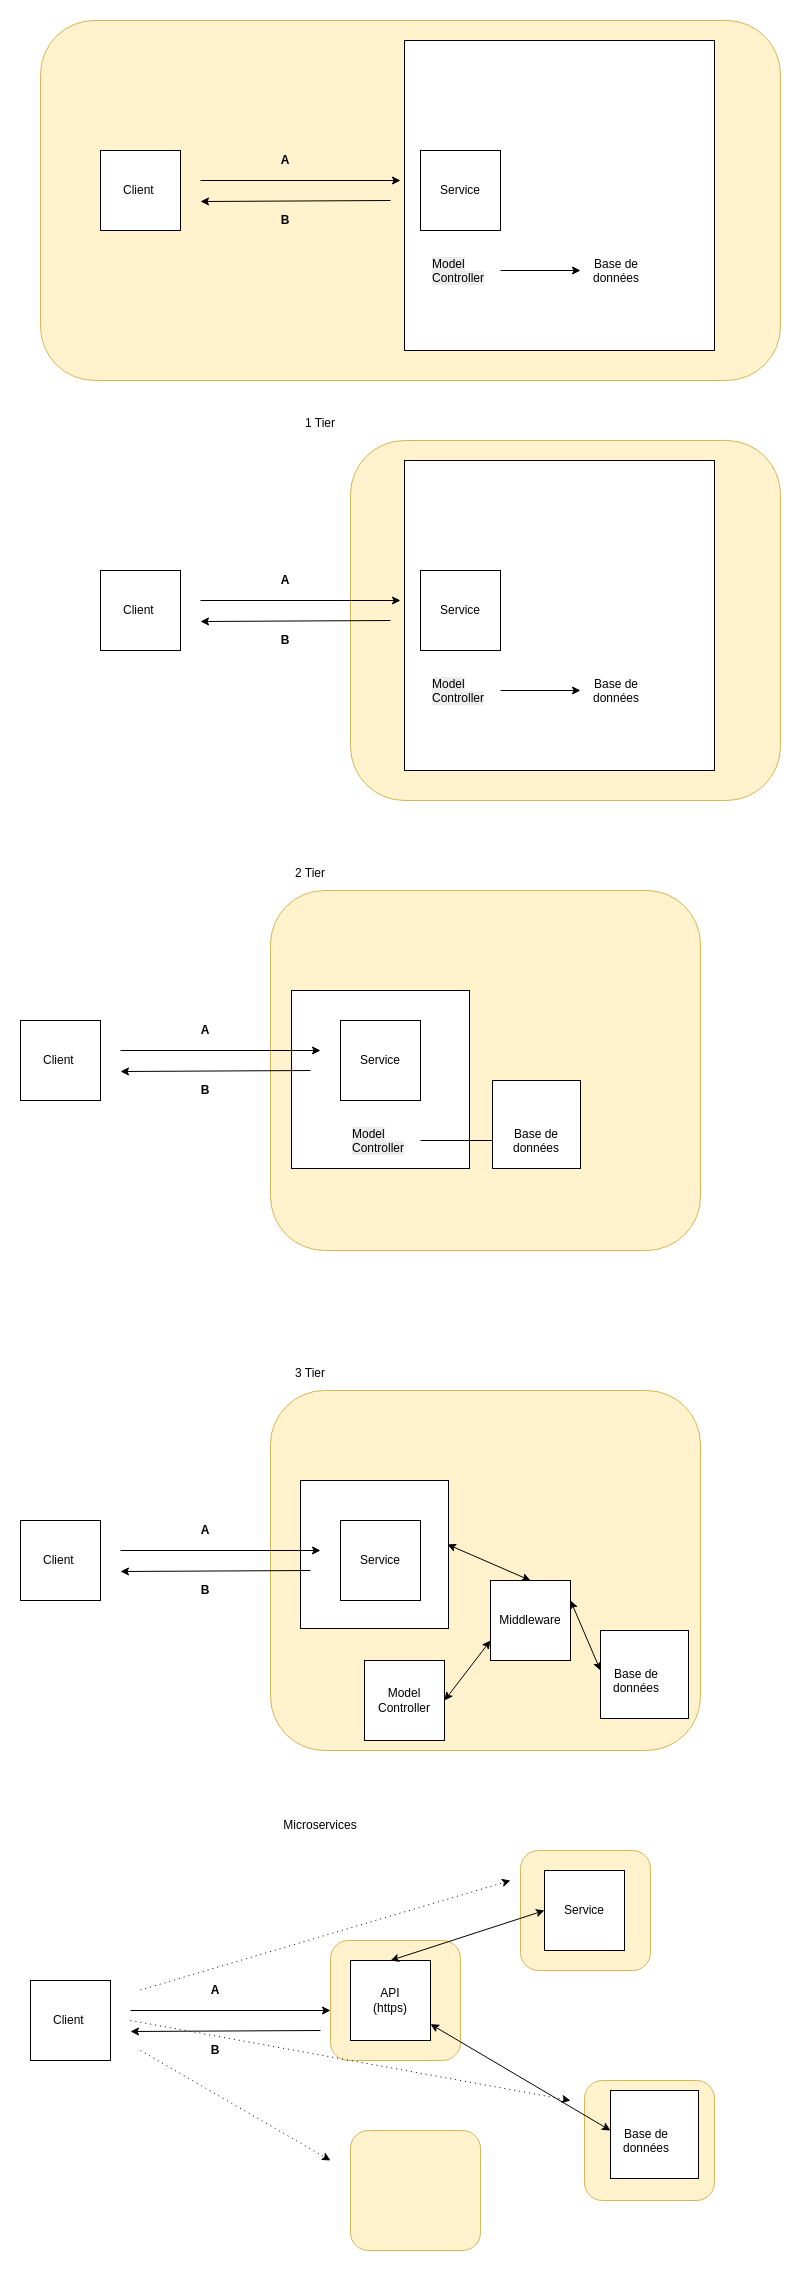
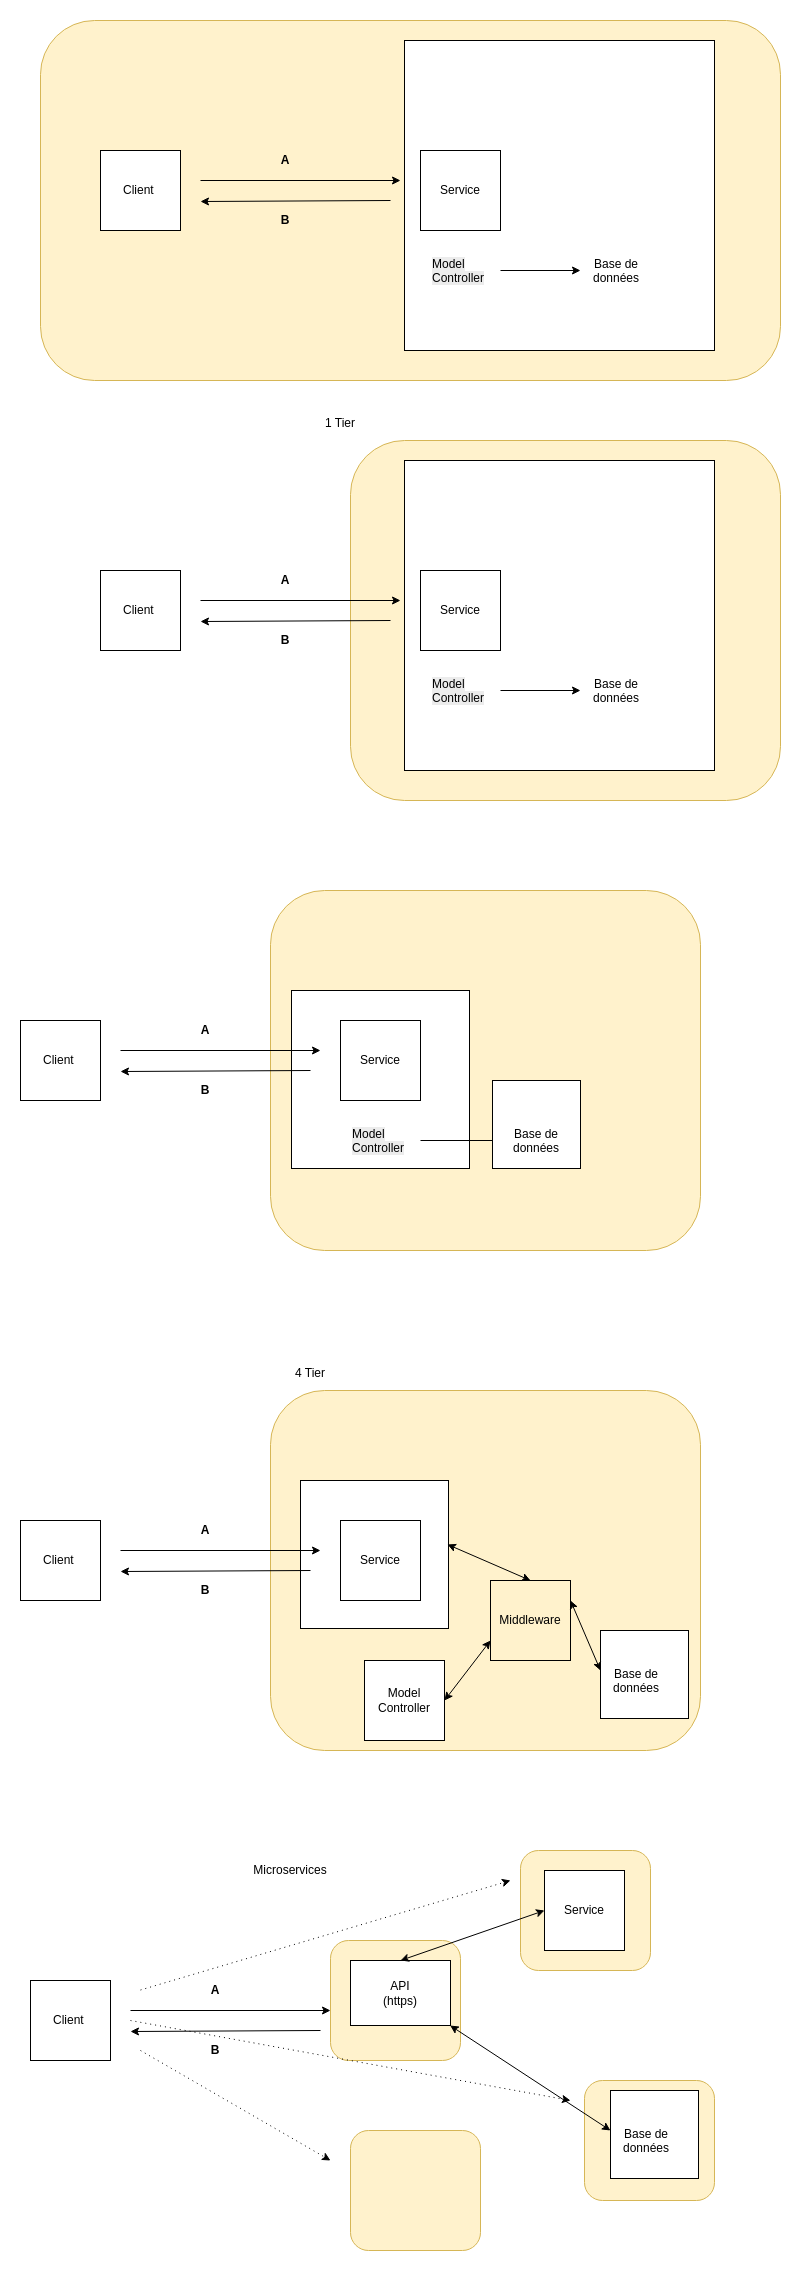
  <mxCell id="0" />
  <mxCell id="1" parent="0" />
  <mxCell id="2" value="" style="rounded=1;whiteSpace=wrap;html=1;fillColor=#fff2cc;strokeColor=#d6b656;" vertex="1" parent="1"><mxGeometry x="330" y="1940" width="130" height="120" as="geometry" /></mxCell>
  <mxCell id="3" value="" style="rounded=1;whiteSpace=wrap;html=1;fillColor=#fff2cc;strokeColor=#d6b656;" vertex="1" parent="1"><mxGeometry x="584" y="2080" width="130" height="120" as="geometry" /></mxCell>
  <mxCell id="4" value="" style="rounded=1;whiteSpace=wrap;html=1;fillColor=#fff2cc;strokeColor=#d6b656;" vertex="1" parent="1"><mxGeometry x="350" y="2130" width="130" height="120" as="geometry" /></mxCell>
  <mxCell id="5" value="" style="rounded=1;whiteSpace=wrap;html=1;fillColor=#fff2cc;strokeColor=#d6b656;" vertex="1" parent="1"><mxGeometry x="40" y="20" width="740" height="360" as="geometry" /></mxCell>
  <mxCell id="6" value="" style="whiteSpace=wrap;html=1;aspect=fixed;" vertex="1" parent="1"><mxGeometry x="404" y="40" width="310" height="310" as="geometry" /></mxCell>
  <mxCell id="7" value="Client&amp;nbsp;" style="whiteSpace=wrap;html=1;aspect=fixed;" vertex="1" parent="1"><mxGeometry x="100" y="150" width="80" height="80" as="geometry" /></mxCell>
  <mxCell id="8" value="Service" style="whiteSpace=wrap;html=1;aspect=fixed;" vertex="1" parent="1"><mxGeometry x="420" y="150" width="80" height="80" as="geometry" /></mxCell>
  <mxCell id="9" value="" style="endArrow=classic;html=1;rounded=0;" edge="1" parent="1"><mxGeometry width="50" height="50" relative="1" as="geometry"><mxPoint x="200" y="180" as="sourcePoint" /><mxPoint x="400" y="180" as="targetPoint" /></mxGeometry></mxCell>
  <mxCell id="10" value="" style="endArrow=classic;html=1;rounded=0;" edge="1" parent="1"><mxGeometry width="50" height="50" relative="1" as="geometry"><mxPoint x="390" y="200" as="sourcePoint" /><mxPoint x="200" y="201" as="targetPoint" /></mxGeometry></mxCell>
  <mxCell id="11" value="A" style="text;html=1;align=center;verticalAlign=middle;whiteSpace=wrap;rounded=0;fontStyle=1" vertex="1" parent="1"><mxGeometry x="270" y="150" width="30" height="20" as="geometry" /></mxCell>
  <mxCell id="12" value="B" style="text;html=1;align=center;verticalAlign=middle;whiteSpace=wrap;rounded=0;fontStyle=1" vertex="1" parent="1"><mxGeometry x="270" y="210" width="30" height="20" as="geometry" /></mxCell>
  <mxCell id="13" value="" style="edgeStyle=orthogonalEdgeStyle;rounded=0;orthogonalLoop=1;jettySize=auto;html=1;" edge="1" parent="1" source="14" target="15"><mxGeometry relative="1" as="geometry" /></mxCell>
  <mxCell id="14" value="&lt;span style=&quot;color: rgb(0, 0, 0); font-family: Helvetica; font-size: 12px; font-style: normal; font-variant-ligatures: normal; font-variant-caps: normal; font-weight: 400; letter-spacing: normal; orphans: 2; text-align: center; text-indent: 0px; text-transform: none; widows: 2; word-spacing: 0px; -webkit-text-stroke-width: 0px; white-space: normal; background-color: rgb(236, 236, 236); text-decoration-thickness: initial; text-decoration-style: initial; text-decoration-color: initial; float: none; display: inline !important;&quot;&gt;Model&lt;br&gt;Controller&lt;/span&gt;" style="text;whiteSpace=wrap;html=1;" vertex="1" parent="1"><mxGeometry x="430" y="250" width="70" height="40" as="geometry" /></mxCell>
  <mxCell id="15" value="&lt;div style=&quot;text-align: center;&quot;&gt;Base de données&lt;/div&gt;" style="text;whiteSpace=wrap;html=1;" vertex="1" parent="1"><mxGeometry x="580" y="250" width="70" height="40" as="geometry" /></mxCell>
  <mxCell id="16" value="" style="rounded=1;whiteSpace=wrap;html=1;fillColor=#fff2cc;strokeColor=#d6b656;" vertex="1" parent="1"><mxGeometry x="350" y="440" width="430" height="360" as="geometry" /></mxCell>
  <mxCell id="17" value="" style="whiteSpace=wrap;html=1;aspect=fixed;" vertex="1" parent="1"><mxGeometry x="404" y="460" width="310" height="310" as="geometry" /></mxCell>
  <mxCell id="18" value="Client&amp;nbsp;" style="whiteSpace=wrap;html=1;aspect=fixed;" vertex="1" parent="1"><mxGeometry x="100" y="570" width="80" height="80" as="geometry" /></mxCell>
  <mxCell id="19" value="Service" style="whiteSpace=wrap;html=1;aspect=fixed;" vertex="1" parent="1"><mxGeometry x="420" y="570" width="80" height="80" as="geometry" /></mxCell>
  <mxCell id="20" value="" style="endArrow=classic;html=1;rounded=0;" edge="1" parent="1"><mxGeometry width="50" height="50" relative="1" as="geometry"><mxPoint x="200" y="600" as="sourcePoint" /><mxPoint x="400" y="600" as="targetPoint" /></mxGeometry></mxCell>
  <mxCell id="21" value="" style="endArrow=classic;html=1;rounded=0;" edge="1" parent="1"><mxGeometry width="50" height="50" relative="1" as="geometry"><mxPoint x="390" y="620" as="sourcePoint" /><mxPoint x="200" y="621" as="targetPoint" /></mxGeometry></mxCell>
  <mxCell id="22" value="A" style="text;html=1;align=center;verticalAlign=middle;whiteSpace=wrap;rounded=0;fontStyle=1" vertex="1" parent="1"><mxGeometry x="270" y="570" width="30" height="20" as="geometry" /></mxCell>
  <mxCell id="23" value="B" style="text;html=1;align=center;verticalAlign=middle;whiteSpace=wrap;rounded=0;fontStyle=1" vertex="1" parent="1"><mxGeometry x="270" y="630" width="30" height="20" as="geometry" /></mxCell>
  <mxCell id="24" value="" style="edgeStyle=orthogonalEdgeStyle;rounded=0;orthogonalLoop=1;jettySize=auto;html=1;" edge="1" parent="1" source="25" target="26"><mxGeometry relative="1" as="geometry" /></mxCell>
  <mxCell id="25" value="&lt;span style=&quot;color: rgb(0, 0, 0); font-family: Helvetica; font-size: 12px; font-style: normal; font-variant-ligatures: normal; font-variant-caps: normal; font-weight: 400; letter-spacing: normal; orphans: 2; text-align: center; text-indent: 0px; text-transform: none; widows: 2; word-spacing: 0px; -webkit-text-stroke-width: 0px; white-space: normal; background-color: rgb(236, 236, 236); text-decoration-thickness: initial; text-decoration-style: initial; text-decoration-color: initial; float: none; display: inline !important;&quot;&gt;Model&lt;br&gt;Controller&lt;/span&gt;" style="text;whiteSpace=wrap;html=1;" vertex="1" parent="1"><mxGeometry x="430" y="670" width="70" height="40" as="geometry" /></mxCell>
  <mxCell id="26" value="&lt;div style=&quot;text-align: center;&quot;&gt;Base de données&lt;/div&gt;" style="text;whiteSpace=wrap;html=1;" vertex="1" parent="1"><mxGeometry x="580" y="670" width="70" height="40" as="geometry" /></mxCell>
- <mxCell id="27" value="&lt;br&gt;&lt;div&gt;1 Tier&lt;/div&gt;" style="text;html=1;align=center;verticalAlign=middle;whiteSpace=wrap;rounded=0;" vertex="1" parent="1"><mxGeometry x="290" y="400" width="60" height="30" as="geometry" /></mxCell>
+ <mxCell id="27" value="&lt;br&gt;&lt;div&gt;1 Tier&lt;/div&gt;" style="text;html=1;align=center;verticalAlign=middle;whiteSpace=wrap;rounded=0;" vertex="1" parent="1"><mxGeometry x="310" y="400" width="60" height="30" as="geometry" /></mxCell>
  <mxCell id="28" value="" style="rounded=1;whiteSpace=wrap;html=1;fillColor=#fff2cc;strokeColor=#d6b656;" vertex="1" parent="1"><mxGeometry x="270" y="890" width="430" height="360" as="geometry" /></mxCell>
  <mxCell id="29" value="" style="whiteSpace=wrap;html=1;aspect=fixed;" vertex="1" parent="1"><mxGeometry x="291" y="990" width="178" height="178" as="geometry" /></mxCell>
  <mxCell id="30" value="Client&amp;nbsp;" style="whiteSpace=wrap;html=1;aspect=fixed;" vertex="1" parent="1"><mxGeometry x="20" y="1020" width="80" height="80" as="geometry" /></mxCell>
  <mxCell id="31" value="Service" style="whiteSpace=wrap;html=1;aspect=fixed;" vertex="1" parent="1"><mxGeometry x="340" y="1020" width="80" height="80" as="geometry" /></mxCell>
  <mxCell id="32" value="" style="endArrow=classic;html=1;rounded=0;" edge="1" parent="1"><mxGeometry width="50" height="50" relative="1" as="geometry"><mxPoint x="120" y="1050" as="sourcePoint" /><mxPoint x="320" y="1050" as="targetPoint" /></mxGeometry></mxCell>
  <mxCell id="33" value="" style="endArrow=classic;html=1;rounded=0;" edge="1" parent="1"><mxGeometry width="50" height="50" relative="1" as="geometry"><mxPoint x="310" y="1070" as="sourcePoint" /><mxPoint x="120" y="1071" as="targetPoint" /></mxGeometry></mxCell>
  <mxCell id="34" value="A" style="text;html=1;align=center;verticalAlign=middle;whiteSpace=wrap;rounded=0;fontStyle=1" vertex="1" parent="1"><mxGeometry x="190" y="1020" width="30" height="20" as="geometry" /></mxCell>
  <mxCell id="35" value="B" style="text;html=1;align=center;verticalAlign=middle;whiteSpace=wrap;rounded=0;fontStyle=1" vertex="1" parent="1"><mxGeometry x="190" y="1080" width="30" height="20" as="geometry" /></mxCell>
  <mxCell id="36" value="" style="edgeStyle=orthogonalEdgeStyle;rounded=0;orthogonalLoop=1;jettySize=auto;html=1;" edge="1" parent="1" source="37" target="39"><mxGeometry relative="1" as="geometry" /></mxCell>
  <mxCell id="37" value="&lt;span style=&quot;color: rgb(0, 0, 0); font-family: Helvetica; font-size: 12px; font-style: normal; font-variant-ligatures: normal; font-variant-caps: normal; font-weight: 400; letter-spacing: normal; orphans: 2; text-align: center; text-indent: 0px; text-transform: none; widows: 2; word-spacing: 0px; -webkit-text-stroke-width: 0px; white-space: normal; background-color: rgb(236, 236, 236); text-decoration-thickness: initial; text-decoration-style: initial; text-decoration-color: initial; float: none; display: inline !important;&quot;&gt;Model&lt;br&gt;Controller&lt;/span&gt;" style="text;whiteSpace=wrap;html=1;" vertex="1" parent="1"><mxGeometry x="350" y="1120" width="70" height="40" as="geometry" /></mxCell>
  <mxCell id="38" value="" style="whiteSpace=wrap;html=1;aspect=fixed;" vertex="1" parent="1"><mxGeometry x="492" y="1080" width="88" height="88" as="geometry" /></mxCell>
  <mxCell id="39" value="&lt;div style=&quot;text-align: center;&quot;&gt;Base de données&lt;/div&gt;" style="text;whiteSpace=wrap;html=1;" vertex="1" parent="1"><mxGeometry x="500" y="1120" width="70" height="40" as="geometry" /></mxCell>
- <mxCell id="40" value="&lt;br&gt;&lt;div&gt;2 Tier&lt;/div&gt;" style="text;html=1;align=center;verticalAlign=middle;whiteSpace=wrap;rounded=0;" vertex="1" parent="1"><mxGeometry x="280" y="850" width="60" height="30" as="geometry" /></mxCell>
  <mxCell id="41" value="" style="rounded=1;whiteSpace=wrap;html=1;fillColor=#fff2cc;strokeColor=#d6b656;" vertex="1" parent="1"><mxGeometry x="270" y="1390" width="430" height="360" as="geometry" /></mxCell>
  <mxCell id="42" value="" style="whiteSpace=wrap;html=1;aspect=fixed;" vertex="1" parent="1"><mxGeometry x="300" y="1480" width="148" height="148" as="geometry" /></mxCell>
  <mxCell id="43" value="Client&amp;nbsp;" style="whiteSpace=wrap;html=1;aspect=fixed;" vertex="1" parent="1"><mxGeometry x="20" y="1520" width="80" height="80" as="geometry" /></mxCell>
  <mxCell id="44" value="Service" style="whiteSpace=wrap;html=1;aspect=fixed;" vertex="1" parent="1"><mxGeometry x="340" y="1520" width="80" height="80" as="geometry" /></mxCell>
  <mxCell id="45" value="" style="endArrow=classic;html=1;rounded=0;" edge="1" parent="1"><mxGeometry width="50" height="50" relative="1" as="geometry"><mxPoint x="120" y="1550" as="sourcePoint" /><mxPoint x="320" y="1550" as="targetPoint" /></mxGeometry></mxCell>
  <mxCell id="46" value="" style="endArrow=classic;html=1;rounded=0;" edge="1" parent="1"><mxGeometry width="50" height="50" relative="1" as="geometry"><mxPoint x="310" y="1570" as="sourcePoint" /><mxPoint x="120" y="1571" as="targetPoint" /></mxGeometry></mxCell>
  <mxCell id="47" value="A" style="text;html=1;align=center;verticalAlign=middle;whiteSpace=wrap;rounded=0;fontStyle=1" vertex="1" parent="1"><mxGeometry x="190" y="1520" width="30" height="20" as="geometry" /></mxCell>
  <mxCell id="48" value="B" style="text;html=1;align=center;verticalAlign=middle;whiteSpace=wrap;rounded=0;fontStyle=1" vertex="1" parent="1"><mxGeometry x="190" y="1580" width="30" height="20" as="geometry" /></mxCell>
  <mxCell id="49" value="" style="whiteSpace=wrap;html=1;aspect=fixed;" vertex="1" parent="1"><mxGeometry x="600" y="1630" width="88" height="88" as="geometry" /></mxCell>
  <mxCell id="50" value="&lt;div style=&quot;text-align: center;&quot;&gt;Base de données&lt;/div&gt;" style="text;whiteSpace=wrap;html=1;" vertex="1" parent="1"><mxGeometry x="600" y="1660" width="70" height="40" as="geometry" /></mxCell>
- <mxCell id="51" value="&lt;br&gt;&lt;div&gt;3 Tier&lt;/div&gt;" style="text;html=1;align=center;verticalAlign=middle;whiteSpace=wrap;rounded=0;" vertex="1" parent="1"><mxGeometry x="280" y="1350" width="60" height="30" as="geometry" /></mxCell>
- <mxCell id="52" value="Middleware" style="whiteSpace=wrap;html=1;aspect=fixed;" vertex="1" parent="1"><mxGeometry x="490" y="1580" width="80" height="80" as="geometry" /></mxCell>
+ <mxCell id="51" value="&lt;br&gt;&lt;div&gt;4 Tier&lt;/div&gt;" style="text;html=1;align=center;verticalAlign=middle;whiteSpace=wrap;rounded=0;" vertex="1" parent="1"><mxGeometry x="280" y="1350" width="60" height="30" as="geometry" /></mxCell>
+ <mxCell id="52" value="Middleware" style="whiteSpace=wrap;html=1;aspect=fixed;fillColor=#fff2cc;" vertex="1" parent="1"><mxGeometry x="490" y="1580" width="80" height="80" as="geometry" /></mxCell>
  <mxCell id="53" value="Model&lt;br&gt;Controller" style="whiteSpace=wrap;html=1;aspect=fixed;" vertex="1" parent="1"><mxGeometry x="364" y="1660" width="80" height="80" as="geometry" /></mxCell>
  <mxCell id="54" value="" style="endArrow=classic;startArrow=classic;html=1;rounded=0;entryX=0.5;entryY=0;entryDx=0;entryDy=0;exitX=0.993;exitY=0.432;exitDx=0;exitDy=0;exitPerimeter=0;" edge="1" parent="1" source="42" target="52"><mxGeometry width="50" height="50" relative="1" as="geometry"><mxPoint x="470" y="1480" as="sourcePoint" /><mxPoint x="520" y="1430" as="targetPoint" /></mxGeometry></mxCell>
  <mxCell id="55" value="" style="endArrow=classic;startArrow=classic;html=1;rounded=0;entryX=0;entryY=0.25;entryDx=0;entryDy=0;exitX=0.993;exitY=0.432;exitDx=0;exitDy=0;exitPerimeter=0;" edge="1" parent="1" target="50"><mxGeometry width="50" height="50" relative="1" as="geometry"><mxPoint x="570" y="1600" as="sourcePoint" /><mxPoint x="653" y="1636" as="targetPoint" /></mxGeometry></mxCell>
  <mxCell id="56" value="" style="endArrow=classic;startArrow=classic;html=1;rounded=0;entryX=0;entryY=0.75;entryDx=0;entryDy=0;exitX=0.993;exitY=0.432;exitDx=0;exitDy=0;exitPerimeter=0;" edge="1" parent="1" target="52"><mxGeometry width="50" height="50" relative="1" as="geometry"><mxPoint x="444" y="1700" as="sourcePoint" /><mxPoint x="527" y="1736" as="targetPoint" /></mxGeometry></mxCell>
  <mxCell id="57" value="" style="rounded=1;whiteSpace=wrap;html=1;fillColor=#fff2cc;strokeColor=#d6b656;" vertex="1" parent="1"><mxGeometry x="520" y="1850" width="130" height="120" as="geometry" /></mxCell>
  <mxCell id="58" value="Client&amp;nbsp;" style="whiteSpace=wrap;html=1;aspect=fixed;" vertex="1" parent="1"><mxGeometry x="30" y="1980" width="80" height="80" as="geometry" /></mxCell>
  <mxCell id="59" value="Service" style="whiteSpace=wrap;html=1;aspect=fixed;" vertex="1" parent="1"><mxGeometry x="544" y="1870" width="80" height="80" as="geometry" /></mxCell>
  <mxCell id="60" value="" style="endArrow=classic;html=1;rounded=0;" edge="1" parent="1"><mxGeometry width="50" height="50" relative="1" as="geometry"><mxPoint x="130" y="2010" as="sourcePoint" /><mxPoint x="330" y="2010" as="targetPoint" /></mxGeometry></mxCell>
  <mxCell id="61" value="" style="endArrow=classic;html=1;rounded=0;" edge="1" parent="1"><mxGeometry width="50" height="50" relative="1" as="geometry"><mxPoint x="320" y="2030" as="sourcePoint" /><mxPoint x="130" y="2031" as="targetPoint" /></mxGeometry></mxCell>
  <mxCell id="62" value="A" style="text;html=1;align=center;verticalAlign=middle;whiteSpace=wrap;rounded=0;fontStyle=1" vertex="1" parent="1"><mxGeometry x="200" y="1980" width="30" height="20" as="geometry" /></mxCell>
  <mxCell id="63" value="B" style="text;html=1;align=center;verticalAlign=middle;whiteSpace=wrap;rounded=0;fontStyle=1" vertex="1" parent="1"><mxGeometry x="200" y="2040" width="30" height="20" as="geometry" /></mxCell>
  <mxCell id="64" value="" style="whiteSpace=wrap;html=1;aspect=fixed;" vertex="1" parent="1"><mxGeometry x="610" y="2090" width="88" height="88" as="geometry" /></mxCell>
  <mxCell id="65" value="&lt;div style=&quot;text-align: center;&quot;&gt;Base de données&lt;/div&gt;" style="text;whiteSpace=wrap;html=1;" vertex="1" parent="1"><mxGeometry x="610" y="2120" width="70" height="40" as="geometry" /></mxCell>
- <mxCell id="66" value="Microservices" style="text;html=1;align=center;verticalAlign=middle;whiteSpace=wrap;rounded=0;" vertex="1" parent="1"><mxGeometry x="290" y="1810" width="60" height="30" as="geometry" /></mxCell>
- <mxCell id="67" value="API&lt;div&gt;(https)&lt;/div&gt;" style="whiteSpace=wrap;html=1;aspect=fixed;" vertex="1" parent="1"><mxGeometry x="350" y="1960" width="80" height="80" as="geometry" /></mxCell>
+ <mxCell id="66" value="Microservices" style="text;html=1;align=center;verticalAlign=middle;whiteSpace=wrap;rounded=0;" vertex="1" parent="1"><mxGeometry x="260" y="1855" width="60" height="30" as="geometry" /></mxCell>
+ <mxCell id="67" value="API&lt;div&gt;(https)&lt;/div&gt;" style="whiteSpace=wrap;html=1;aspect=fixed;" vertex="1" parent="1"><mxGeometry x="350" y="1960" width="100" height="65" as="geometry" /></mxCell>
  <mxCell id="68" value="" style="endArrow=classic;startArrow=classic;html=1;rounded=0;entryX=0.5;entryY=0;entryDx=0;entryDy=0;exitX=0;exitY=0.5;exitDx=0;exitDy=0;" edge="1" parent="1" source="59" target="67"><mxGeometry width="50" height="50" relative="1" as="geometry"><mxPoint x="642.964" y="1899.936" as="sourcePoint" /><mxPoint x="530" y="1890" as="targetPoint" /></mxGeometry></mxCell>
  <mxCell id="69" value="" style="endArrow=classic;startArrow=classic;html=1;rounded=0;entryX=0;entryY=0.25;entryDx=0;entryDy=0;" edge="1" parent="1" target="65" source="67"><mxGeometry width="50" height="50" relative="1" as="geometry"><mxPoint x="580" y="2060" as="sourcePoint" /><mxPoint x="663" y="2096" as="targetPoint" /></mxGeometry></mxCell>
  <mxCell id="70" value="" style="endArrow=classic;html=1;rounded=0;dashed=1;dashPattern=1 4;" edge="1" parent="1"><mxGeometry width="50" height="50" relative="1" as="geometry"><mxPoint x="140" y="1989.5" as="sourcePoint" /><mxPoint x="510" y="1880" as="targetPoint" /></mxGeometry></mxCell>
  <mxCell id="71" value="" style="endArrow=classic;html=1;rounded=0;dashed=1;dashPattern=1 4;" edge="1" parent="1"><mxGeometry width="50" height="50" relative="1" as="geometry"><mxPoint x="140" y="2050" as="sourcePoint" /><mxPoint x="330" y="2160" as="targetPoint" /></mxGeometry></mxCell>
  <mxCell id="72" value="" style="endArrow=classic;html=1;rounded=0;dashed=1;dashPattern=1 4;" edge="1" parent="1"><mxGeometry width="50" height="50" relative="1" as="geometry"><mxPoint x="130" y="2020" as="sourcePoint" /><mxPoint x="570" y="2100" as="targetPoint" /></mxGeometry></mxCell>
